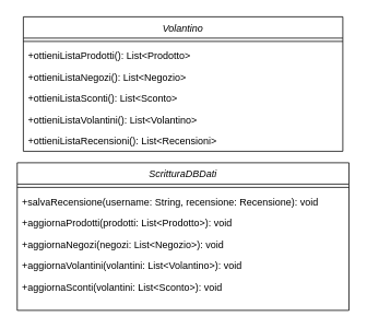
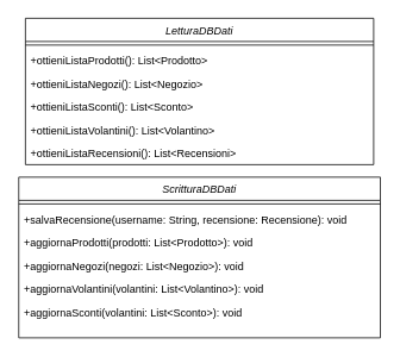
  <mxCell id="0" />
  <mxCell id="1" parent="0" />
- <mxCell id="2" value="Volantino" style="swimlane;fontStyle=2;align=center;verticalAlign=top;childLayout=stackLayout;horizontal=1;startSize=26;horizontalStack=0;resizeParent=1;resizeLast=0;collapsible=1;marginBottom=0;rounded=0;shadow=0;strokeWidth=1;" parent="1" vertex="1"><mxGeometry x="28" y="20" width="390" height="164" as="geometry"><mxRectangle x="-140" y="400" width="160" height="26" as="alternateBounds" /></mxGeometry></mxCell>
+ <mxCell id="2" value="LetturaDBDati" style="swimlane;fontStyle=2;align=center;verticalAlign=top;childLayout=stackLayout;horizontal=1;startSize=26;horizontalStack=0;resizeParent=1;resizeLast=0;collapsible=1;marginBottom=0;rounded=0;shadow=0;strokeWidth=1;" parent="1" vertex="1"><mxGeometry x="28" y="20" width="390" height="164" as="geometry"><mxRectangle x="-140" y="400" width="160" height="26" as="alternateBounds" /></mxGeometry></mxCell>
  <mxCell id="3" value="" style="line;html=1;strokeWidth=1;align=left;verticalAlign=middle;spacingTop=-1;spacingLeft=3;spacingRight=3;rotatable=0;labelPosition=right;points=[];portConstraint=eastwest;" parent="2" vertex="1"><mxGeometry y="26" width="390" height="8" as="geometry" /></mxCell>
  <mxCell id="4" value="+ottieniListaProdotti(): List&lt;Prodotto&gt;" style="text;align=left;verticalAlign=top;spacingLeft=4;spacingRight=4;overflow=hidden;rotatable=0;points=[[0,0.5],[1,0.5]];portConstraint=eastwest;" parent="2" vertex="1"><mxGeometry y="34" width="390" height="26" as="geometry" /></mxCell>
  <mxCell id="5" value="+ottieniListaNegozi(): List&lt;Negozio&gt;" style="text;align=left;verticalAlign=top;spacingLeft=4;spacingRight=4;overflow=hidden;rotatable=0;points=[[0,0.5],[1,0.5]];portConstraint=eastwest;" parent="2" vertex="1"><mxGeometry y="60" width="390" height="26" as="geometry" /></mxCell>
  <mxCell id="6" value="+ottieniListaSconti(): List&lt;Sconto&gt;" style="text;align=left;verticalAlign=top;spacingLeft=4;spacingRight=4;overflow=hidden;rotatable=0;points=[[0,0.5],[1,0.5]];portConstraint=eastwest;" parent="2" vertex="1"><mxGeometry y="86" width="390" height="26" as="geometry" /></mxCell>
  <mxCell id="7" value="+ottieniListaVolantini(): List&lt;Volantino&gt;" style="text;align=left;verticalAlign=top;spacingLeft=4;spacingRight=4;overflow=hidden;rotatable=0;points=[[0,0.5],[1,0.5]];portConstraint=eastwest;" parent="2" vertex="1"><mxGeometry y="112" width="390" height="26" as="geometry" /></mxCell>
  <mxCell id="8" value="+ottieniListaRecensioni(): List&lt;Recensioni&gt;" style="text;align=left;verticalAlign=top;spacingLeft=4;spacingRight=4;overflow=hidden;rotatable=0;points=[[0,0.5],[1,0.5]];portConstraint=eastwest;" parent="2" vertex="1"><mxGeometry y="138" width="390" height="26" as="geometry" /></mxCell>
  <mxCell id="9" value="ScritturaDBDati" style="swimlane;fontStyle=2;align=center;verticalAlign=top;childLayout=stackLayout;horizontal=1;startSize=26;horizontalStack=0;resizeParent=1;resizeLast=0;collapsible=1;marginBottom=0;rounded=0;shadow=0;strokeWidth=1;" parent="1" vertex="1"><mxGeometry x="20.5" y="198" width="405" height="180" as="geometry"><mxRectangle x="960" y="120" width="160" height="26" as="alternateBounds" /></mxGeometry></mxCell>
  <mxCell id="10" value="" style="line;html=1;strokeWidth=1;align=left;verticalAlign=middle;spacingTop=-1;spacingLeft=3;spacingRight=3;rotatable=0;labelPosition=right;points=[];portConstraint=eastwest;" parent="9" vertex="1"><mxGeometry y="26" width="405" height="8" as="geometry" /></mxCell>
  <mxCell id="11" value="+salvaRecensione(username: String, recensione: Recensione): void" style="text;align=left;verticalAlign=top;spacingLeft=4;spacingRight=4;overflow=hidden;rotatable=0;points=[[0,0.5],[1,0.5]];portConstraint=eastwest;" parent="9" vertex="1"><mxGeometry y="34" width="405" height="26" as="geometry" /></mxCell>
  <mxCell id="12" value="+aggiornaProdotti(prodotti: List&lt;Prodotto&gt;): void" style="text;align=left;verticalAlign=top;spacingLeft=4;spacingRight=4;overflow=hidden;rotatable=0;points=[[0,0.5],[1,0.5]];portConstraint=eastwest;" parent="9" vertex="1"><mxGeometry y="60" width="405" height="26" as="geometry" /></mxCell>
  <mxCell id="13" value="+aggiornaNegozi(negozi: List&lt;Negozio&gt;): void" style="text;align=left;verticalAlign=top;spacingLeft=4;spacingRight=4;overflow=hidden;rotatable=0;points=[[0,0.5],[1,0.5]];portConstraint=eastwest;" parent="9" vertex="1"><mxGeometry y="86" width="405" height="26" as="geometry" /></mxCell>
  <mxCell id="14" value="+aggiornaVolantini(volantini: List&lt;Volantino&gt;): void" style="text;align=left;verticalAlign=top;spacingLeft=4;spacingRight=4;overflow=hidden;rotatable=0;points=[[0,0.5],[1,0.5]];portConstraint=eastwest;" parent="9" vertex="1"><mxGeometry y="112" width="405" height="26" as="geometry" /></mxCell>
  <mxCell id="15" value="+aggiornaSconti(volantini: List&lt;Sconto&gt;): void" style="text;align=left;verticalAlign=top;spacingLeft=4;spacingRight=4;overflow=hidden;rotatable=0;points=[[0,0.5],[1,0.5]];portConstraint=eastwest;" parent="9" vertex="1"><mxGeometry y="138" width="405" height="26" as="geometry" /></mxCell>
